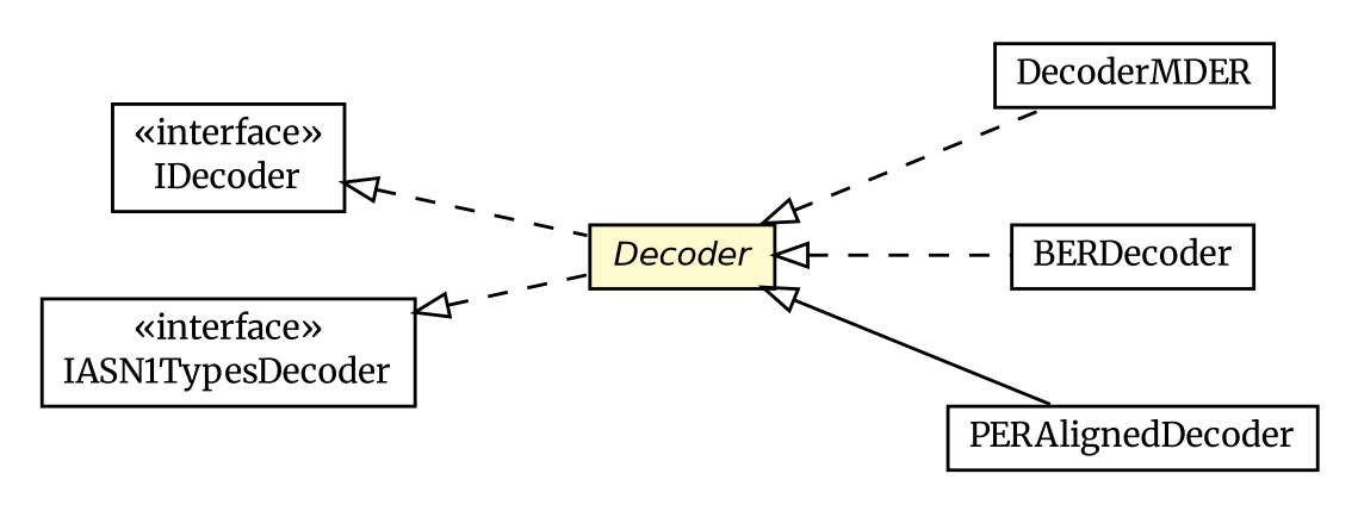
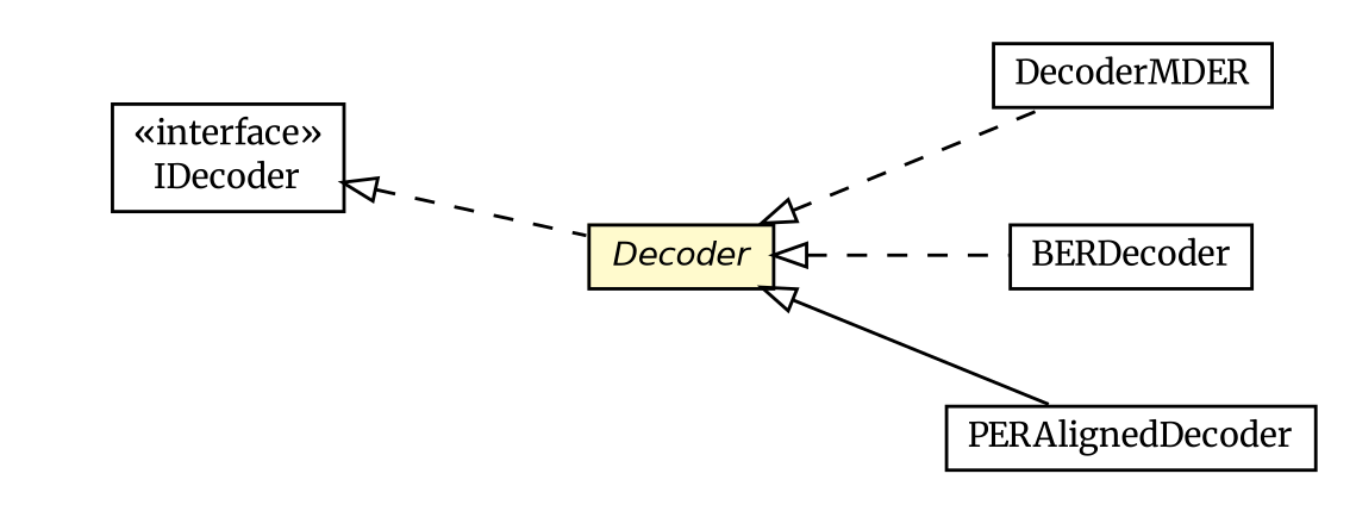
  digraph {
    fontname=Merriweather
    nodesep=0.25
    rankdir=LR
    ranksep=0.5
    node [fontcolor=black fontname=Merriweather fontsize=10.0 shape=plaintext]
    edge [arrowtail=empty dir=back fontname=Merriweather fontsize=10 headport=p labelfontname=Helvetica labelfontsize=10 style=dashed tailport=p]
    n1 [label=<<table title="org.universAAL.lddi.lib.ieeex73std.mder.DecoderMDER" border="0" cellborder="1" cellspacing="0" cellpadding="2" port="p" href="../../../mder/DecoderMDER.html"> 		<tr><td><table border="0" cellspacing="0" cellpadding="1"> <tr><td align="center" balign="center"> DecoderMDER </td></tr> 		</table></td></tr> 		</table>>]
    n2 [label=<<table title="org.universAAL.lddi.lib.ieeex73std.org.bn.IDecoder" border="0" cellborder="1" cellspacing="0" cellpadding="2" port="p" href="../IDecoder.html"> 		<tr><td><table border="0" cellspacing="0" cellpadding="1"> <tr><td align="center" balign="center"> &#171;interface&#187; </td></tr> <tr><td align="center" balign="center"> IDecoder </td></tr> 		</table></td></tr> 		</table>>]
    n3 [label=<<table title="org.universAAL.lddi.lib.ieeex73std.org.bn.coders.Decoder" border="0" cellborder="1" cellspacing="0" cellpadding="2" port="p" bgcolor="lemonChiffon" href="./Decoder.html"> 		<tr><td><table border="0" cellspacing="0" cellpadding="1"> <tr><td align="center" balign="center"><font face="Helvetica-Oblique"> Decoder </font></td></tr> 		</table></td></tr> 		</table>>]
    n4 [label=<<table title="org.universAAL.lddi.lib.ieeex73std.org.bn.coders.ber.BERDecoder" border="0" cellborder="1" cellspacing="0" cellpadding="2" port="p" href="./ber/BERDecoder.html"> 		<tr><td><table border="0" cellspacing="0" cellpadding="1"> <tr><td align="center" balign="center"> BERDecoder </td></tr> 		</table></td></tr> 		</table>>]
    n5 [label=<<table title="org.universAAL.lddi.lib.ieeex73std.org.bn.coders.per.PERAlignedDecoder" border="0" cellborder="1" cellspacing="0" cellpadding="2" port="p" href="./per/PERAlignedDecoder.html"> 		<tr><td><table border="0" cellspacing="0" cellpadding="1"> <tr><td align="center" balign="center"> PERAlignedDecoder </td></tr> 		</table></td></tr> 		</table>>]
-   n6 [label=<<table title="org.universAAL.lddi.lib.ieeex73std.org.bn.coders.IASN1TypesDecoder" border="0" cellborder="1" cellspacing="0" cellpadding="2" port="p" href="./IASN1TypesDecoder.html"> 		<tr><td><table border="0" cellspacing="0" cellpadding="1"> <tr><td align="center" balign="center"> &#171;interface&#187; </td></tr> <tr><td align="center" balign="center"> IASN1TypesDecoder </td></tr> 		</table></td></tr> 		</table>>]
    n2 -> n3
    n3 -> n1
    n3 -> n4
    n3 -> n5 [style=""]
-   n6 -> n3
  }
